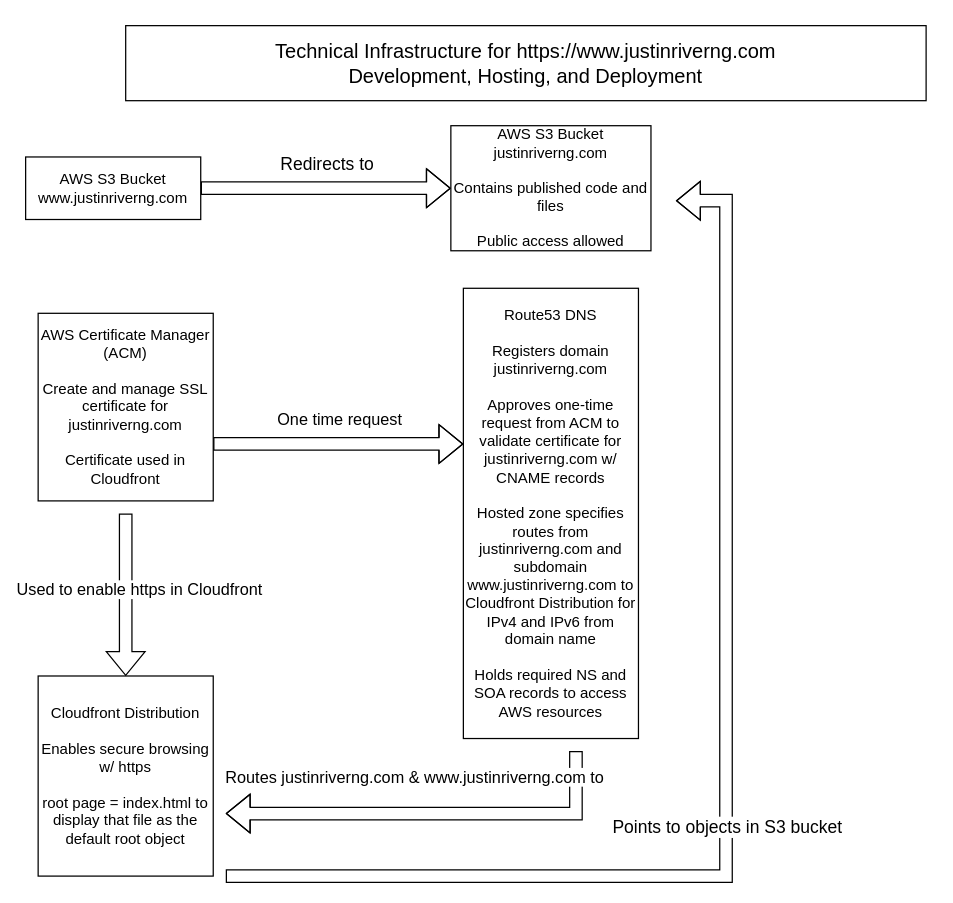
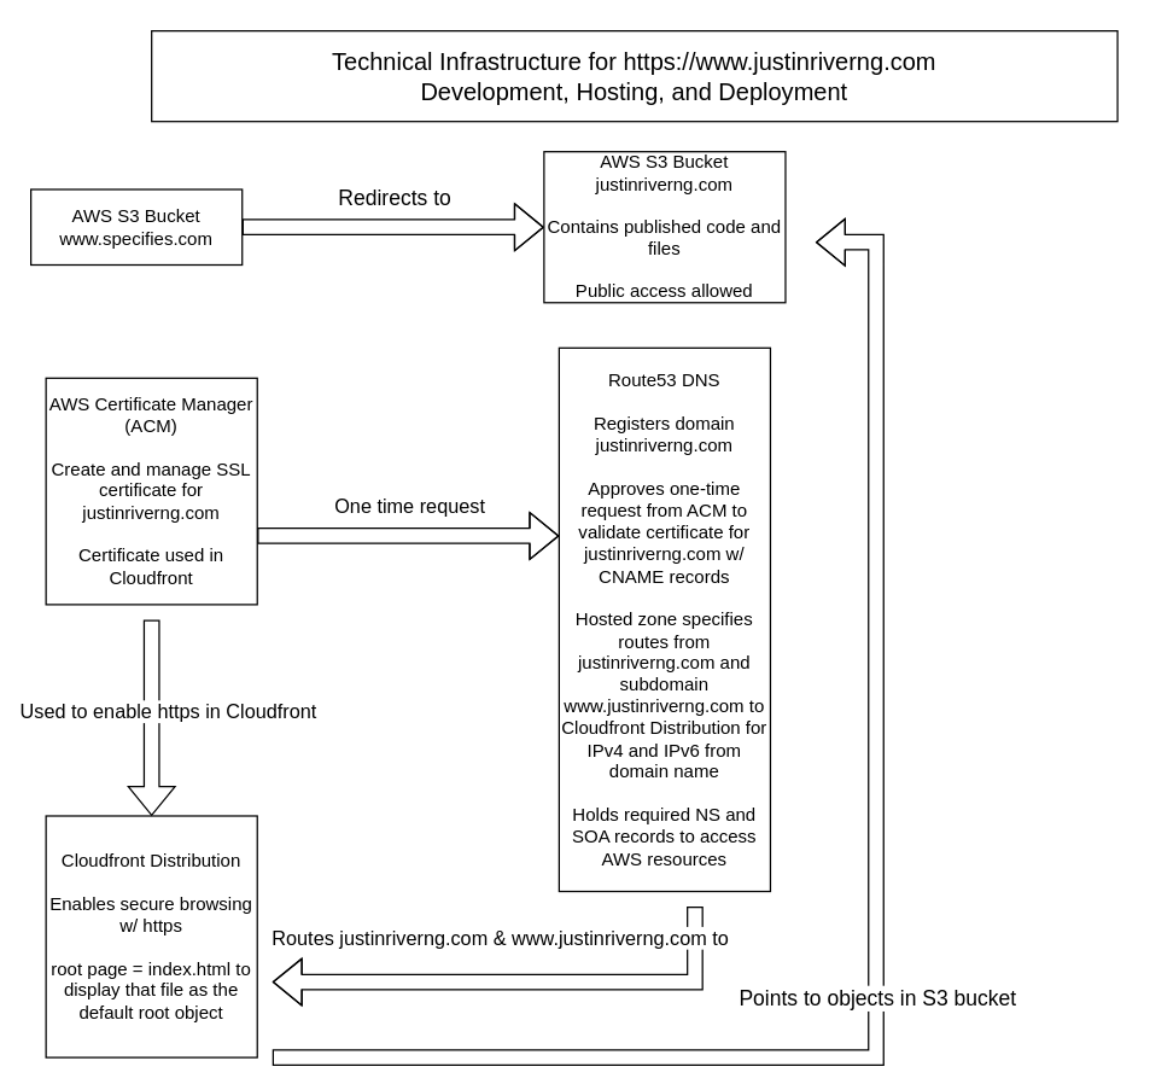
  <mxCell id="0" />
  <mxCell id="1" parent="0" />
  <mxCell id="2" value="" style="edgeStyle=orthogonalEdgeStyle;shape=flexArrow;rounded=0;orthogonalLoop=1;jettySize=auto;html=1;" edge="1" parent="1" source="4" target="5"><mxGeometry relative="1" as="geometry"><Array as="points"><mxPoint x="320" y="150" /><mxPoint x="320" y="150" /></Array></mxGeometry></mxCell>
  <mxCell id="3" value="Redirects to" style="edgeLabel;html=1;align=center;verticalAlign=middle;resizable=0;points=[];fontSize=14;" vertex="1" connectable="0" parent="2"><mxGeometry x="-0.19" y="-1" relative="1" as="geometry"><mxPoint x="19" y="-21" as="offset" /></mxGeometry></mxCell>
- <mxCell id="4" value="AWS S3 Bucket&lt;br&gt;www.justinriverng.com" style="rounded=0;whiteSpace=wrap;html=1;" vertex="1" parent="1"><mxGeometry x="20" y="125" width="140" height="50" as="geometry" /></mxCell>
+ <mxCell id="4" value="AWS S3 Bucket&lt;br&gt;www.specifies.com" style="rounded=0;whiteSpace=wrap;html=1;" vertex="1" parent="1"><mxGeometry x="20" y="125" width="140" height="50" as="geometry" /></mxCell>
  <mxCell id="5" value="AWS S3 Bucket&lt;br&gt;justinriverng.com&lt;br&gt;&lt;br&gt;Contains published code and files&lt;br&gt;&lt;br&gt;Public access allowed" style="rounded=0;whiteSpace=wrap;html=1;" vertex="1" parent="1"><mxGeometry x="360" y="100" width="160" height="100" as="geometry" /></mxCell>
  <mxCell id="6" value="&lt;font style=&quot;font-size: 16px&quot;&gt;Technical Infrastructure for https://www.justinriverng.com&lt;br&gt;Development, Hosting, and Deployment&lt;br&gt;&lt;/font&gt;" style="rounded=0;whiteSpace=wrap;html=1;fontSize=13;" vertex="1" parent="1"><mxGeometry x="100" y="20" width="640" height="60" as="geometry" /></mxCell>
  <mxCell id="7" value="Cloudfront Distribution&lt;br&gt;&lt;br&gt;Enables secure browsing w/ https&lt;br&gt;&lt;br&gt;root page = index.html to display that file as the default root object" style="rounded=0;whiteSpace=wrap;html=1;" vertex="1" parent="1"><mxGeometry x="30" y="540" width="140" height="160" as="geometry" /></mxCell>
  <mxCell id="8" value="AWS Certificate Manager (ACM)&lt;br&gt;&lt;br&gt;Create and manage SSL certificate for justinriverng.com&lt;br&gt;&lt;br&gt;Certificate used in Cloudfront" style="rounded=0;whiteSpace=wrap;html=1;" vertex="1" parent="1"><mxGeometry x="30" y="250" width="140" height="150" as="geometry" /></mxCell>
  <mxCell id="9" value="Route53 DNS&lt;br&gt;&lt;br&gt;Registers domain justinriverng.com&lt;br&gt;&lt;br&gt;Approves one-time request from ACM to validate certificate for justinriverng.com w/ CNAME records&lt;br&gt;&lt;br&gt;Hosted zone specifies routes from justinriverng.com and subdomain www.justinriverng.com to Cloudfront Distribution for IPv4 and IPv6 from domain name&lt;br&gt;&lt;br&gt;Holds required NS and SOA records to access AWS resources" style="rounded=0;whiteSpace=wrap;html=1;" vertex="1" parent="1"><mxGeometry x="370" y="230" width="140" height="360" as="geometry" /></mxCell>
  <mxCell id="10" value="" style="edgeStyle=orthogonalEdgeStyle;shape=flexArrow;rounded=0;orthogonalLoop=1;jettySize=auto;html=1;" edge="1" parent="1"><mxGeometry relative="1" as="geometry"><mxPoint x="170" y="354.5" as="sourcePoint" /><mxPoint x="370" y="354.5" as="targetPoint" /><Array as="points"><mxPoint x="330" y="354.5" /><mxPoint x="330" y="354.5" /></Array></mxGeometry></mxCell>
  <mxCell id="11" value="One time request" style="edgeLabel;html=1;align=center;verticalAlign=middle;resizable=0;points=[];fontSize=13;" vertex="1" connectable="0" parent="10"><mxGeometry x="-0.19" y="-1" relative="1" as="geometry"><mxPoint x="19" y="-21" as="offset" /></mxGeometry></mxCell>
  <mxCell id="12" value="" style="edgeStyle=orthogonalEdgeStyle;shape=flexArrow;rounded=0;orthogonalLoop=1;jettySize=auto;html=1;" edge="1" parent="1"><mxGeometry relative="1" as="geometry"><mxPoint x="460" y="600" as="sourcePoint" /><mxPoint x="180" y="650" as="targetPoint" /><Array as="points"><mxPoint x="460" y="650" /><mxPoint x="200" y="650" /></Array></mxGeometry></mxCell>
  <mxCell id="13" value="&lt;font style=&quot;font-size: 13px;&quot;&gt;Routes justinriverng.com &amp;amp; www.justinriverng.com to&lt;/font&gt;" style="edgeLabel;html=1;align=center;verticalAlign=middle;resizable=0;points=[];fontSize=13;" vertex="1" connectable="0" parent="12"><mxGeometry x="-0.19" y="-1" relative="1" as="geometry"><mxPoint x="-46" y="-29" as="offset" /></mxGeometry></mxCell>
  <mxCell id="14" value="" style="edgeStyle=orthogonalEdgeStyle;shape=flexArrow;rounded=0;orthogonalLoop=1;jettySize=auto;html=1;entryX=0.5;entryY=0;entryDx=0;entryDy=0;" edge="1" parent="1" target="7"><mxGeometry relative="1" as="geometry"><mxPoint x="100" y="410" as="sourcePoint" /><mxPoint x="290" y="410" as="targetPoint" /><Array as="points"><mxPoint x="100" y="410" /></Array></mxGeometry></mxCell>
  <mxCell id="15" value="Used to enable https in Cloudfront" style="edgeLabel;html=1;align=center;verticalAlign=middle;resizable=0;points=[];fontSize=13;" vertex="1" connectable="0" parent="14"><mxGeometry x="-0.19" y="-1" relative="1" as="geometry"><mxPoint x="11" y="7" as="offset" /></mxGeometry></mxCell>
  <mxCell id="16" value="" style="edgeStyle=orthogonalEdgeStyle;shape=flexArrow;rounded=0;orthogonalLoop=1;jettySize=auto;html=1;" edge="1" parent="1"><mxGeometry relative="1" as="geometry"><mxPoint x="180" y="700" as="sourcePoint" /><mxPoint x="540" y="160" as="targetPoint" /><Array as="points"><mxPoint x="580" y="700" /></Array></mxGeometry></mxCell>
  <mxCell id="17" value="Points to objects in S3 bucket" style="edgeLabel;html=1;align=center;verticalAlign=middle;resizable=0;points=[];fontSize=14;" vertex="1" connectable="0" parent="16"><mxGeometry x="-0.19" y="-1" relative="1" as="geometry"><mxPoint x="3" y="-41" as="offset" /></mxGeometry></mxCell>
